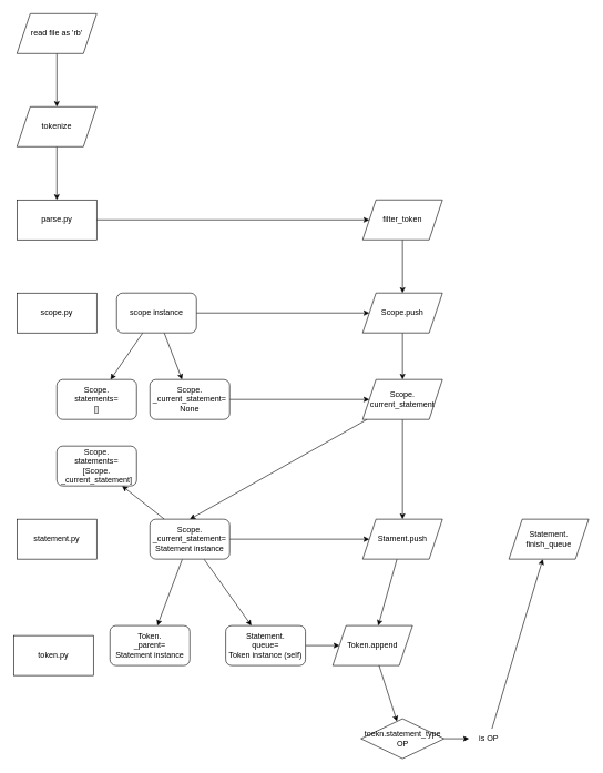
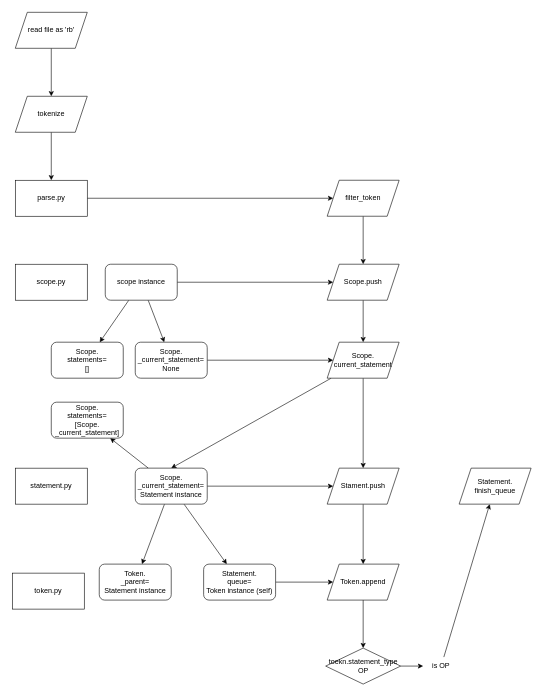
  <mxCell id="0" />
  <mxCell id="1" parent="0" />
  <mxCell id="2" value="" style="edgeStyle=none;html=1;" edge="1" parent="1" source="3" target="5"><mxGeometry relative="1" as="geometry" /></mxCell>
  <mxCell id="3" value="read file as 'rb'&lt;br&gt;" style="shape=parallelogram;perimeter=parallelogramPerimeter;whiteSpace=wrap;html=1;fixedSize=1;" vertex="1" parent="1"><mxGeometry x="25" y="20" width="120" height="60" as="geometry" /></mxCell>
  <mxCell id="4" value="" style="edgeStyle=none;html=1;" edge="1" parent="1" source="5" target="7"><mxGeometry relative="1" as="geometry" /></mxCell>
  <mxCell id="5" value="tokenize" style="shape=parallelogram;perimeter=parallelogramPerimeter;whiteSpace=wrap;html=1;fixedSize=1;" vertex="1" parent="1"><mxGeometry x="25" y="160" width="120" height="60" as="geometry" /></mxCell>
  <mxCell id="6" value="" style="edgeStyle=none;html=1;" edge="1" parent="1" source="7" target="9"><mxGeometry relative="1" as="geometry" /></mxCell>
  <mxCell id="7" value="parse.py" style="whiteSpace=wrap;html=1;" vertex="1" parent="1"><mxGeometry x="25" y="300" width="120" height="60" as="geometry" /></mxCell>
  <mxCell id="8" value="" style="edgeStyle=none;html=1;" edge="1" parent="1" source="9" target="11"><mxGeometry relative="1" as="geometry" /></mxCell>
  <mxCell id="9" value="filter_token" style="shape=parallelogram;perimeter=parallelogramPerimeter;whiteSpace=wrap;html=1;fixedSize=1;" vertex="1" parent="1"><mxGeometry x="545" y="300" width="120" height="60" as="geometry" /></mxCell>
  <mxCell id="10" value="" style="edgeStyle=none;html=1;" edge="1" parent="1" source="11" target="21"><mxGeometry relative="1" as="geometry" /></mxCell>
  <mxCell id="11" value="Scope.push" style="shape=parallelogram;perimeter=parallelogramPerimeter;whiteSpace=wrap;html=1;fixedSize=1;" vertex="1" parent="1"><mxGeometry x="545" y="440" width="120" height="60" as="geometry" /></mxCell>
  <mxCell id="12" value="" style="edgeStyle=none;html=1;" edge="1" parent="1" source="15" target="11"><mxGeometry relative="1" as="geometry" /></mxCell>
  <mxCell id="13" value="" style="edgeStyle=none;html=1;" edge="1" parent="1" source="15" target="18"><mxGeometry relative="1" as="geometry" /></mxCell>
  <mxCell id="14" value="" style="edgeStyle=none;html=1;" edge="1" parent="1" source="15" target="22"><mxGeometry relative="1" as="geometry" /></mxCell>
  <mxCell id="15" value="scope instance" style="rounded=1;whiteSpace=wrap;html=1;" vertex="1" parent="1"><mxGeometry x="175" y="440" width="120" height="60" as="geometry" /></mxCell>
  <mxCell id="16" value="scope.py" style="rounded=0;whiteSpace=wrap;html=1;" vertex="1" parent="1"><mxGeometry x="25" y="440" width="120" height="60" as="geometry" /></mxCell>
  <mxCell id="17" value="" style="edgeStyle=none;html=1;" edge="1" parent="1" source="18" target="21"><mxGeometry relative="1" as="geometry" /></mxCell>
  <mxCell id="18" value="Scope.&lt;br&gt;_current_statement=&lt;br&gt;None" style="rounded=1;whiteSpace=wrap;html=1;" vertex="1" parent="1"><mxGeometry x="225" y="570" width="120" height="60" as="geometry" /></mxCell>
  <mxCell id="19" style="edgeStyle=none;html=1;entryX=0.5;entryY=0;entryDx=0;entryDy=0;" edge="1" parent="1" source="21" target="35"><mxGeometry relative="1" as="geometry" /></mxCell>
  <mxCell id="20" style="edgeStyle=none;html=1;entryX=0.5;entryY=0;entryDx=0;entryDy=0;" edge="1" parent="1" source="21" target="27"><mxGeometry relative="1" as="geometry" /></mxCell>
  <mxCell id="21" value="Scope.&lt;br&gt;current_statement" style="shape=parallelogram;perimeter=parallelogramPerimeter;whiteSpace=wrap;html=1;fixedSize=1;" vertex="1" parent="1"><mxGeometry x="545" y="570" width="120" height="60" as="geometry" /></mxCell>
  <mxCell id="22" value="Scope.&lt;br&gt;statements=&lt;br&gt;[]" style="rounded=1;whiteSpace=wrap;html=1;" vertex="1" parent="1"><mxGeometry x="85" y="570" width="120" height="60" as="geometry" /></mxCell>
  <mxCell id="23" value="" style="edgeStyle=none;html=1;" edge="1" parent="1" source="27" target="28"><mxGeometry relative="1" as="geometry" /></mxCell>
  <mxCell id="24" value="" style="edgeStyle=none;html=1;" edge="1" parent="1" source="27" target="31"><mxGeometry relative="1" as="geometry" /></mxCell>
  <mxCell id="25" value="" style="edgeStyle=none;html=1;" edge="1" parent="1" source="27" target="33"><mxGeometry relative="1" as="geometry" /></mxCell>
  <mxCell id="26" value="" style="edgeStyle=none;html=1;" edge="1" parent="1" source="27" target="35"><mxGeometry relative="1" as="geometry" /></mxCell>
  <mxCell id="27" value="Scope.&lt;br&gt;_current_statement=&lt;br&gt;Statement instance" style="rounded=1;whiteSpace=wrap;html=1;" vertex="1" parent="1"><mxGeometry x="225" y="780" width="120" height="60" as="geometry" /></mxCell>
  <mxCell id="28" value="Scope.&lt;br&gt;statements=&lt;br&gt;[Scope.&lt;br&gt;_current_statement]" style="rounded=1;whiteSpace=wrap;html=1;" vertex="1" parent="1"><mxGeometry x="85" y="670" width="120" height="60" as="geometry" /></mxCell>
  <mxCell id="29" value="statement.py" style="rounded=0;whiteSpace=wrap;html=1;" vertex="1" parent="1"><mxGeometry x="25" y="780" width="120" height="60" as="geometry" /></mxCell>
  <mxCell id="30" value="" style="edgeStyle=none;html=1;" edge="1" parent="1" source="31" target="37"><mxGeometry relative="1" as="geometry" /></mxCell>
  <mxCell id="31" value="Statement.&lt;br&gt;queue=&lt;br&gt;Token instance (self)" style="rounded=1;whiteSpace=wrap;html=1;" vertex="1" parent="1"><mxGeometry x="339" y="940" width="120" height="60" as="geometry" /></mxCell>
  <mxCell id="32" value="token.py" style="rounded=0;whiteSpace=wrap;html=1;" vertex="1" parent="1"><mxGeometry x="20" y="955" width="120" height="60" as="geometry" /></mxCell>
  <mxCell id="33" value="Token.&lt;br&gt;_parent=&lt;br&gt;Statement instance" style="rounded=1;whiteSpace=wrap;html=1;" vertex="1" parent="1"><mxGeometry x="165" y="940" width="120" height="60" as="geometry" /></mxCell>
  <mxCell id="34" value="" style="edgeStyle=none;html=1;" edge="1" parent="1" source="35" target="37"><mxGeometry relative="1" as="geometry" /></mxCell>
  <mxCell id="35" value="Stament.push" style="shape=parallelogram;perimeter=parallelogramPerimeter;whiteSpace=wrap;html=1;fixedSize=1;" vertex="1" parent="1"><mxGeometry x="545" y="780" width="120" height="60" as="geometry" /></mxCell>
  <mxCell id="36" value="" style="edgeStyle=none;html=1;" edge="1" parent="1" source="37" target="40"><mxGeometry relative="1" as="geometry" /></mxCell>
- <mxCell id="37" value="Token.append" style="shape=parallelogram;perimeter=parallelogramPerimeter;whiteSpace=wrap;html=1;fixedSize=1;" vertex="1" parent="1"><mxGeometry x="500" y="940" width="120" height="60" as="geometry" /></mxCell>
+ <mxCell id="37" value="Token.append" style="shape=parallelogram;perimeter=parallelogramPerimeter;whiteSpace=wrap;html=1;fixedSize=1;" vertex="1" parent="1"><mxGeometry x="545" y="940" width="120" height="60" as="geometry" /></mxCell>
  <mxCell id="38" value="" style="edgeStyle=none;html=1;startArrow=none;" edge="1" parent="1" source="42" target="41"><mxGeometry relative="1" as="geometry" /></mxCell>
  <mxCell id="39" value="" style="edgeStyle=none;html=1;" edge="1" parent="1" source="40" target="42"><mxGeometry relative="1" as="geometry" /></mxCell>
  <mxCell id="40" value="toekn.statement_type&lt;br&gt;OP" style="rhombus;whiteSpace=wrap;html=1;" vertex="1" parent="1"><mxGeometry x="542.5" y="1080" width="125" height="60" as="geometry" /></mxCell>
  <mxCell id="41" value="Statement.&lt;br&gt;finish_queue" style="shape=parallelogram;perimeter=parallelogramPerimeter;whiteSpace=wrap;html=1;fixedSize=1;" vertex="1" parent="1"><mxGeometry x="765" y="780" width="120" height="60" as="geometry" /></mxCell>
  <mxCell id="42" value="is OP" style="text;html=1;strokeColor=none;fillColor=none;align=center;verticalAlign=middle;whiteSpace=wrap;rounded=0;" vertex="1" parent="1"><mxGeometry x="705" y="1095" width="60" height="30" as="geometry" /></mxCell>
